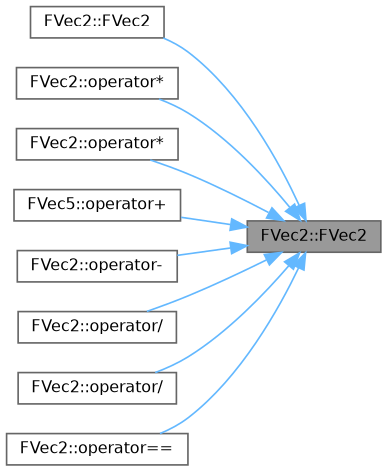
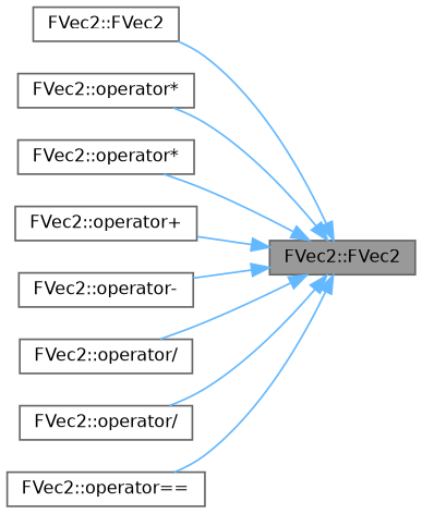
  digraph {
    rankdir=RL
    node [color=grey40 fillcolor=white fontname=Helvetica fontsize=10 shape=box style=filled]
    edge [color=steelblue1 dir=back fontname=Helvetica fontsize=10 labelfontname=Helvetica labelfontsize=10 style=solid]
    n1 [color=gray40 fillcolor=grey60 fontcolor=black height=0.2 label="FVec2::FVec2" width=0.4]
    n2 [height=0.2 label="FVec2::FVec2" width=0.4]
    n3 [height=0.2 label="FVec2::operator*" width=0.4]
    n4 [height=0.2 label="FVec2::operator*" width=0.4]
-   n5 [height=0.2 label="FVec5::operator+" width=0.4]
+   n5 [height=0.2 label="FVec2::operator+" width=0.4]
    n6 [height=0.2 label="FVec2::operator-" width=0.4]
    n7 [height=0.2 label="FVec2::operator/" width=0.4]
    n8 [height=0.2 label="FVec2::operator/" width=0.4]
    n9 [height=0.2 label="FVec2::operator==" width=0.4]
    n1 -> n2
    n1 -> n3
    n1 -> n4
    n1 -> n5
    n1 -> n6
    n1 -> n7
    n1 -> n8
    n1 -> n9
  }
